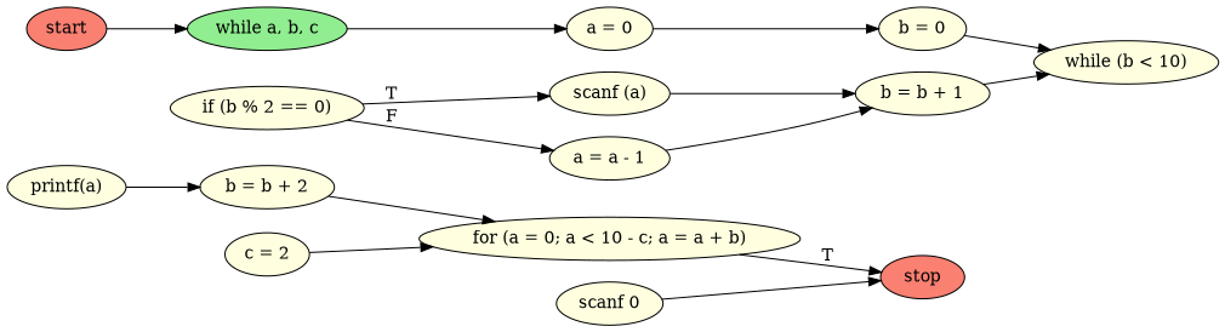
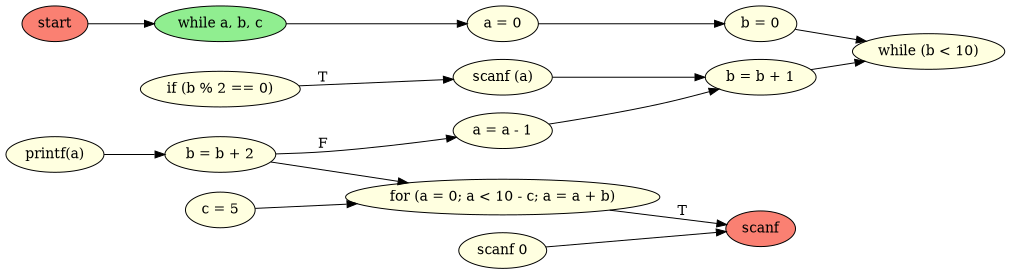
  digraph {
    rankdir=LR
    node [fillcolor=lightyellow shape=ellipse style=filled]
    n1 [fillcolor=salmon label=start]
    n2 [fillcolor=palegreen2 label="while a, b, c"]
    n3 [label="a = 0"]
    n4 [label="b = 0"]
    n5 [label="while (b < 10)"]
    n6 [label="if (b % 2 == 0)"]
    n7 [label="scanf (a)"]
    n8 [label="a = a - 1"]
    n9 [label="b = b + 1"]
-   n10 [label="c = 2"]
+   n10 [label="c = 5"]
    n11 [label="for (a = 0; a < 10 - c; a = a + b)"]
-   n12 [fillcolor=salmon label=stop]
+   n12 [fillcolor=salmon label=scanf]
    n13 [label="printf(a)"]
    n14 [label="b = b + 2"]
    n15 [label="scanf 0"]
    n1 -> n2
    n2 -> n3
    n3 -> n4
    n4 -> n5
    n6 -> n7 [label=T]
-   n6 -> n8 [label=F]
+   n14 -> n8 [label=F]
    n7 -> n9
    n8 -> n9
    n9 -> n5
    n10 -> n11
    n11 -> n12 [label=T]
    n13 -> n14
    n14 -> n11
    n15 -> n12
  }
